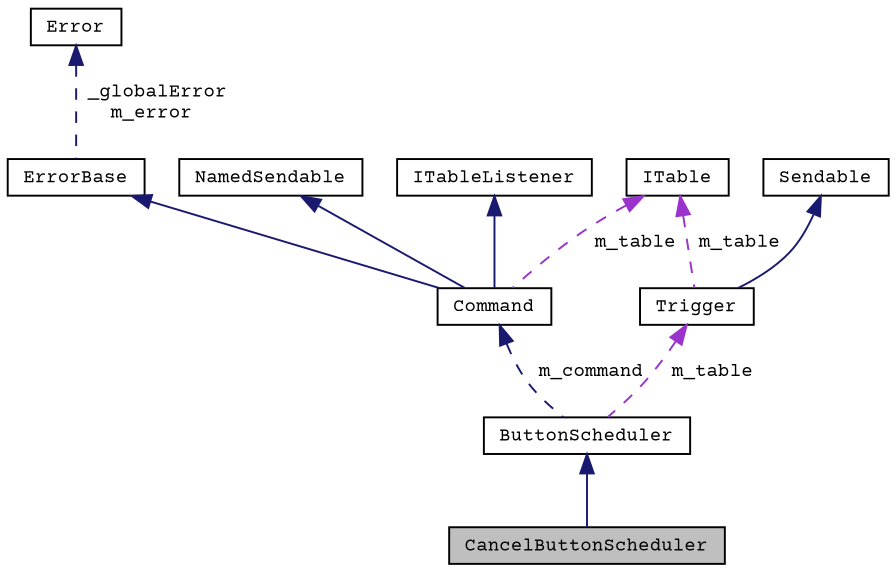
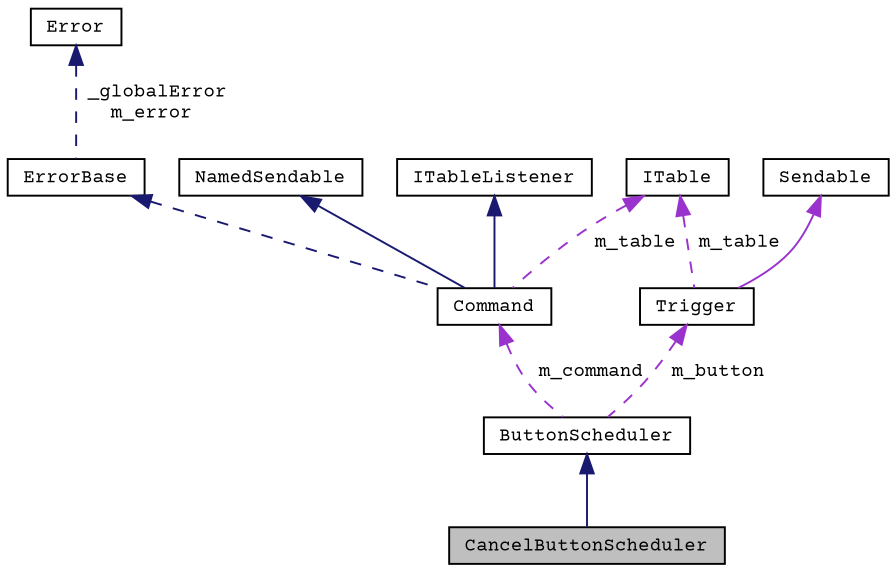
  digraph {
    fontname="Courier Prime"
    node [color=black fontname="Courier Prime" fontsize=10 shape=record]
    edge [color=midnightblue dir=back fontname="Courier Prime" fontsize=10 labelfontname=FreeSans labelfontsize=10 style=solid]
    n1 [fillcolor=grey75 fontcolor=black height=0.2 label=CancelButtonScheduler style=filled width=0.4]
    n2 [height=0.2 label=ButtonScheduler width=0.4]
    n3 [height=0.2 label=Command width=0.4]
    n4 [height=0.2 label=ErrorBase width=0.4]
    n5 [height=0.2 label=Error width=0.4]
    n6 [height=0.2 label=NamedSendable width=0.4]
    n7 [height=0.2 label=Sendable width=0.4]
    n8 [height=0.2 label=Trigger width=0.4]
    n9 [height=0.2 label=ITableListener width=0.4]
    n10 [height=0.2 label=ITable width=0.4]
    n2 -> n1
-   n3 -> n2 [label=" m_command" style=dashed]
-   n4 -> n3
+   n3 -> n2 [color=darkorchid3 label=" m_command" style=dashed]
+   n4 -> n3 [style=dashed]
    n5 -> n4 [label=" _globalError\nm_error" style=dashed]
    n6 -> n3
-   n7 -> n8
-   n8 -> n2 [color=darkorchid3 label=" m_table" style=dashed]
+   n7 -> n8 [color=darkorchid3]
+   n8 -> n2 [color=darkorchid3 label=" m_button" style=dashed]
    n9 -> n3
    n10 -> n3 [color=darkorchid3 label=" m_table" style=dashed]
    n10 -> n8 [color=darkorchid3 label=" m_table" style=dashed]
  }
